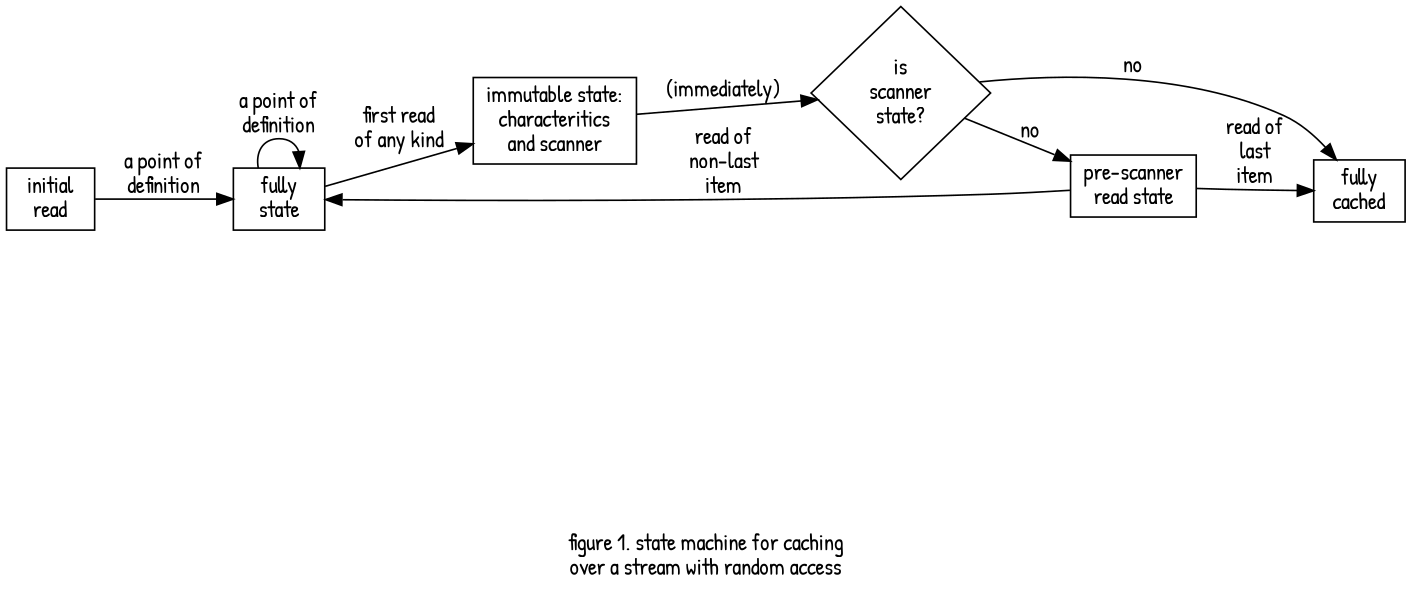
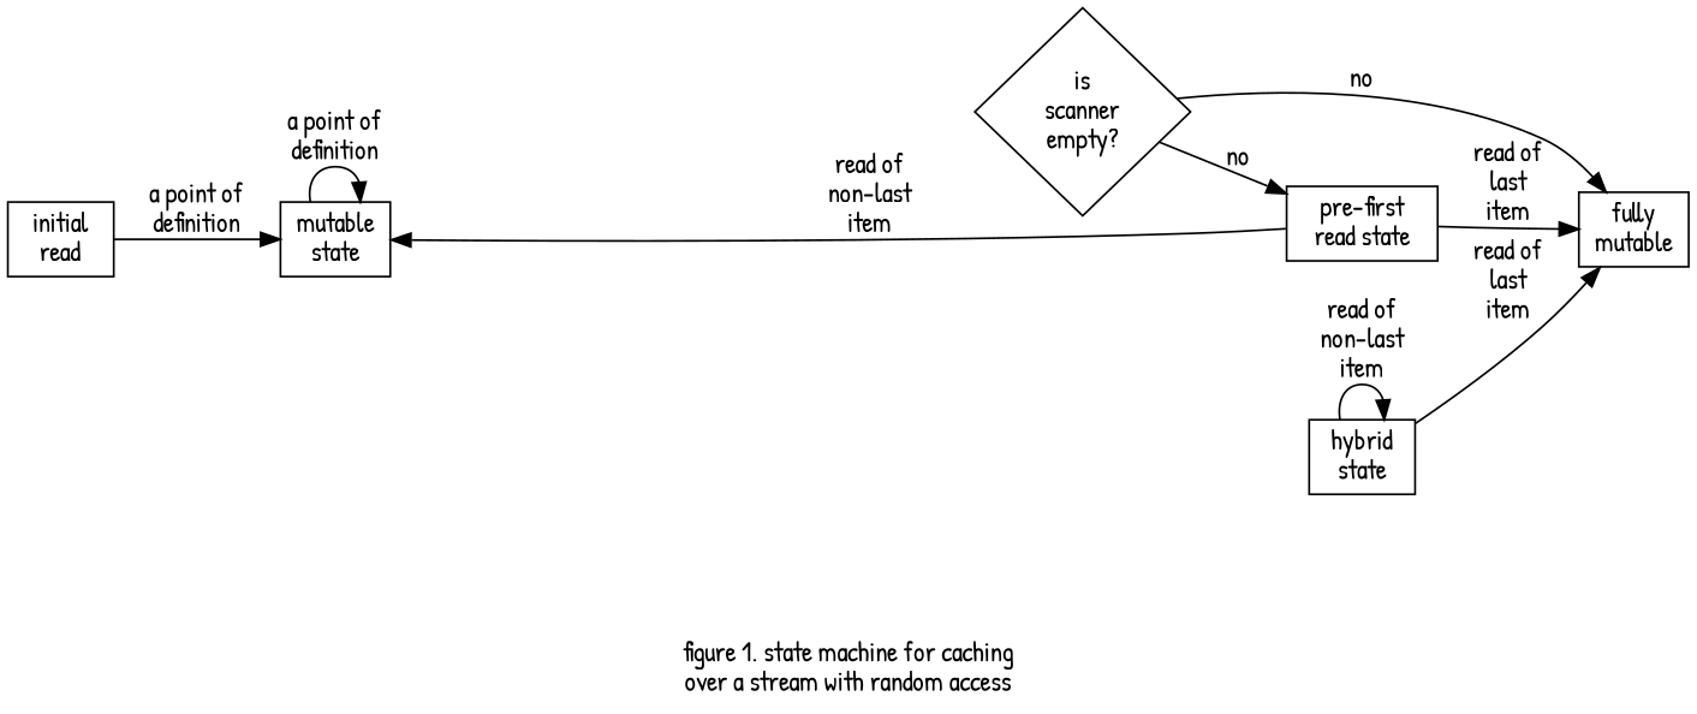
  digraph {
    fontname="Patrick Hand"
    label="\nfigure 1. state machine for caching\nover a stream with random access"
    rankdir=LR
    node [fontname="Patrick Hand" shape=rect]
    edge [fontname="Patrick Hand"]
    n1 [label="initial\nread"]
-   n2 [label="fully\nstate"]
-   n3 [label="immutable state:\ncharacteritics\nand scanner"]
-   n4 [label="is\nscanner\nstate?" shape=diamond]
-   n5 [label="fully\ncached"]
-   n6 [label="pre-scanner\nread state"]
+   n2 [label="mutable\nstate"]
+   n4 [label="is\nscanner\nempty?" shape=diamond]
+   n5 [label="fully\nmutable"]
+   n6 [label="pre-first\nread state"]
+   n7 [label="hybrid\nstate"]
    n1 -> n2 [label="a point of\ndefinition"]
    n2 -> n2 [label="a point of\ndefinition"]
-   n2 -> n3 [label="first read\nof any kind"]
-   n3 -> n4 [label="(immediately)"]
    n4 -> n5 [label=no]
    n4 -> n6 [label=no]
    n6 -> n2 [label="read of\nnon-last\nitem"]
    n6 -> n5 [label="read of\nlast\nitem"]
+   n7 -> n5 [label="read of\nlast\nitem"]
+   n7 -> n7 [label="read of\nnon-last\nitem"]
  }
